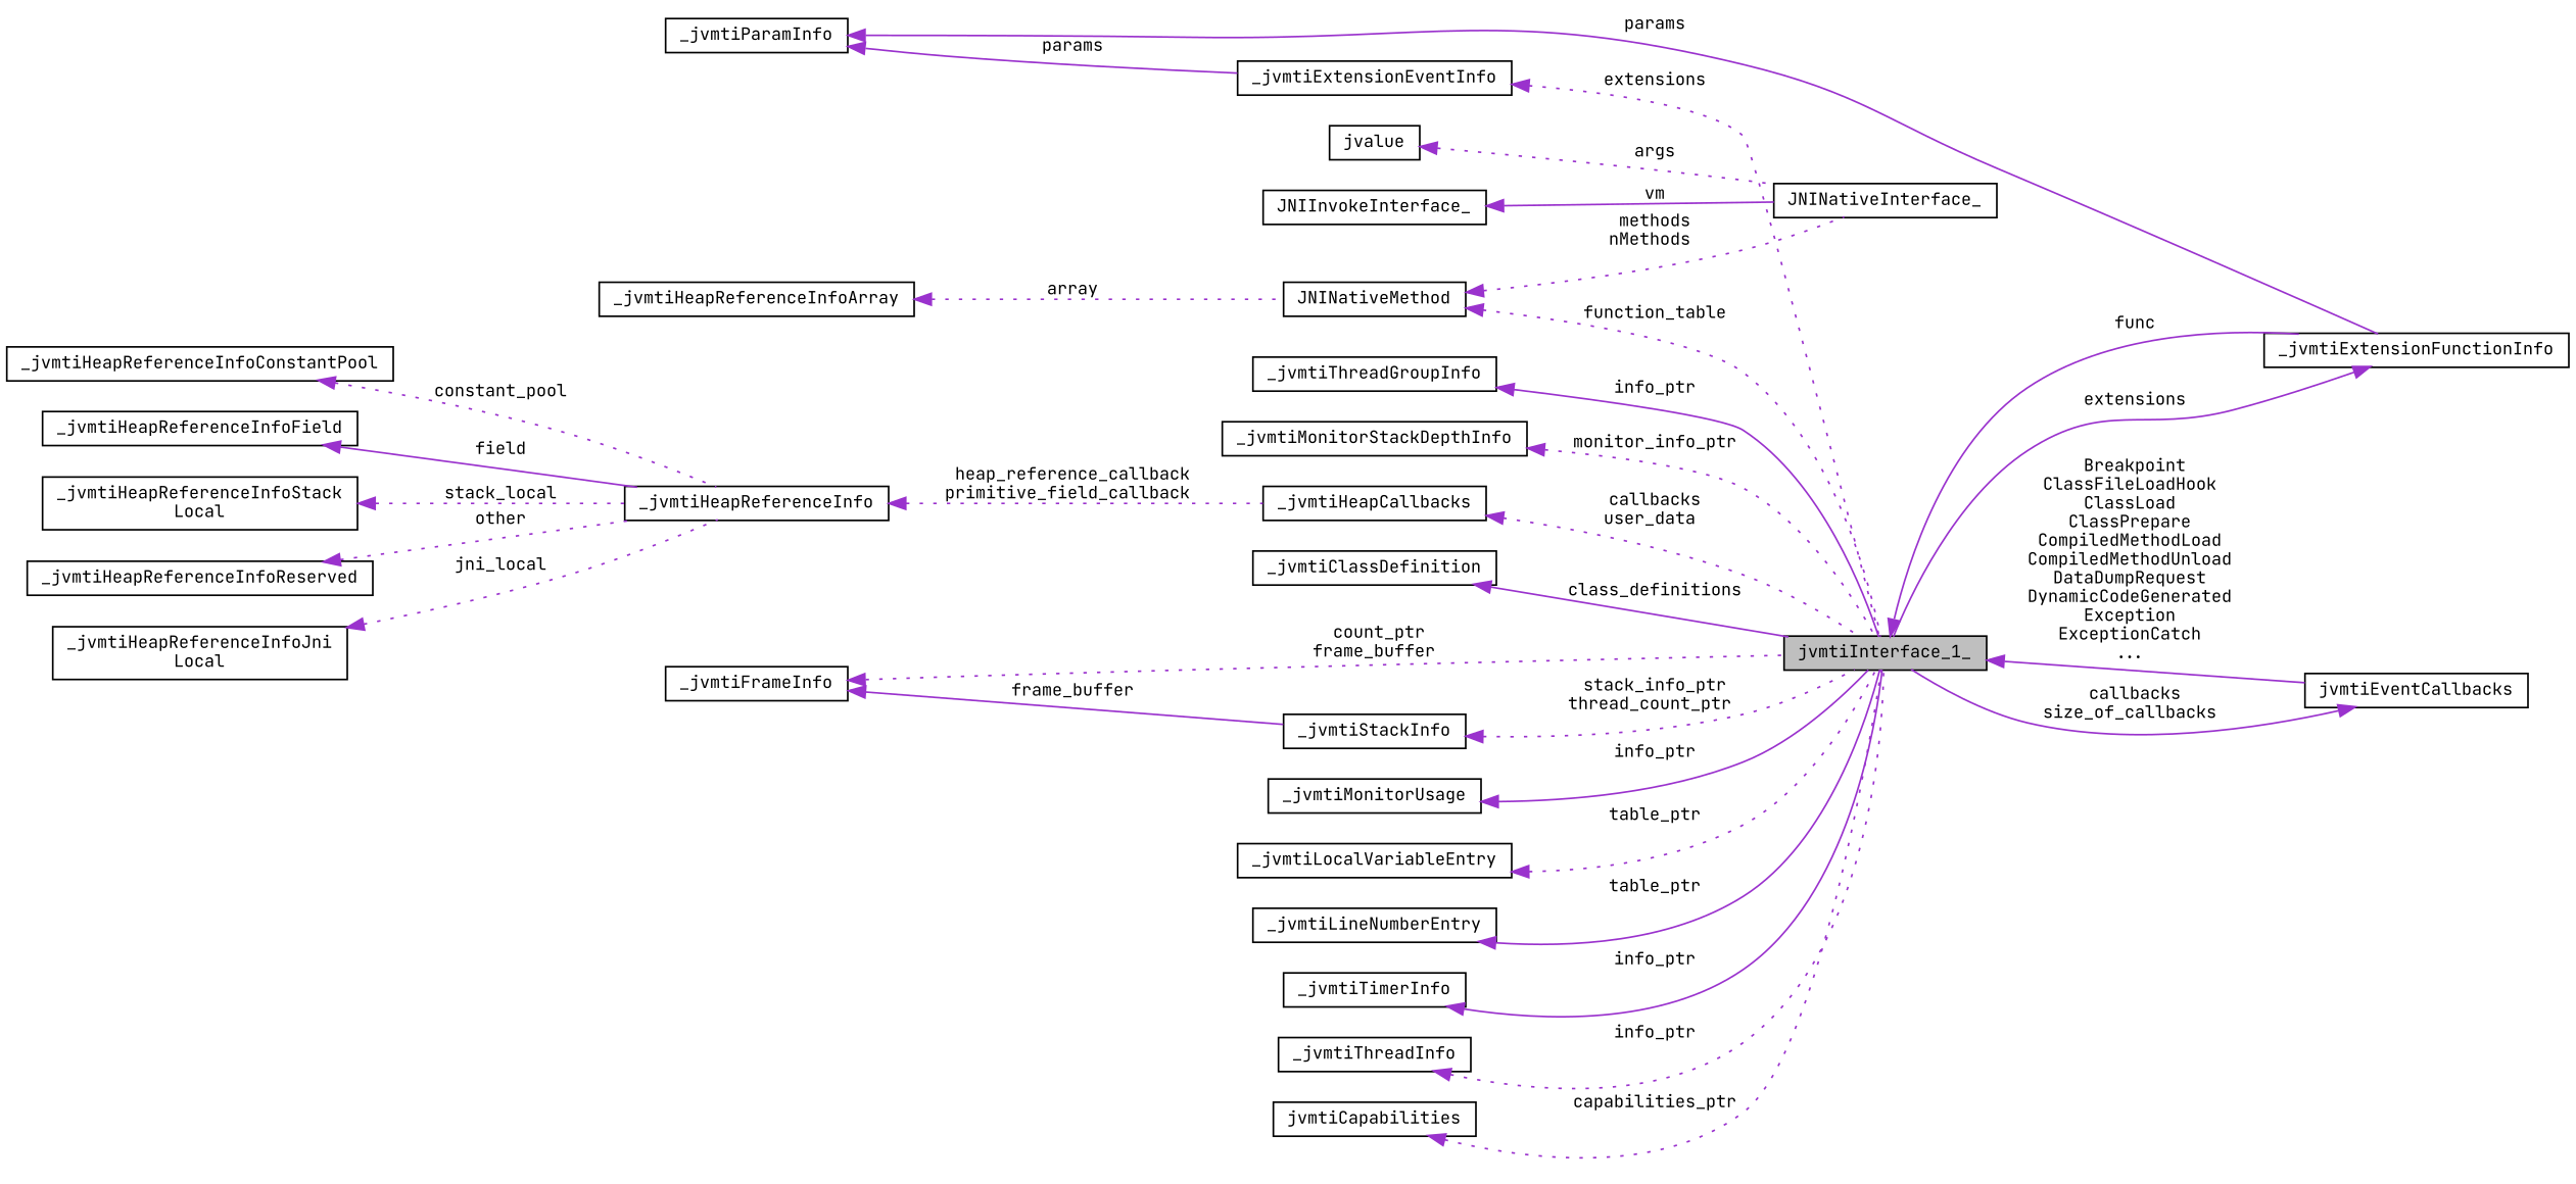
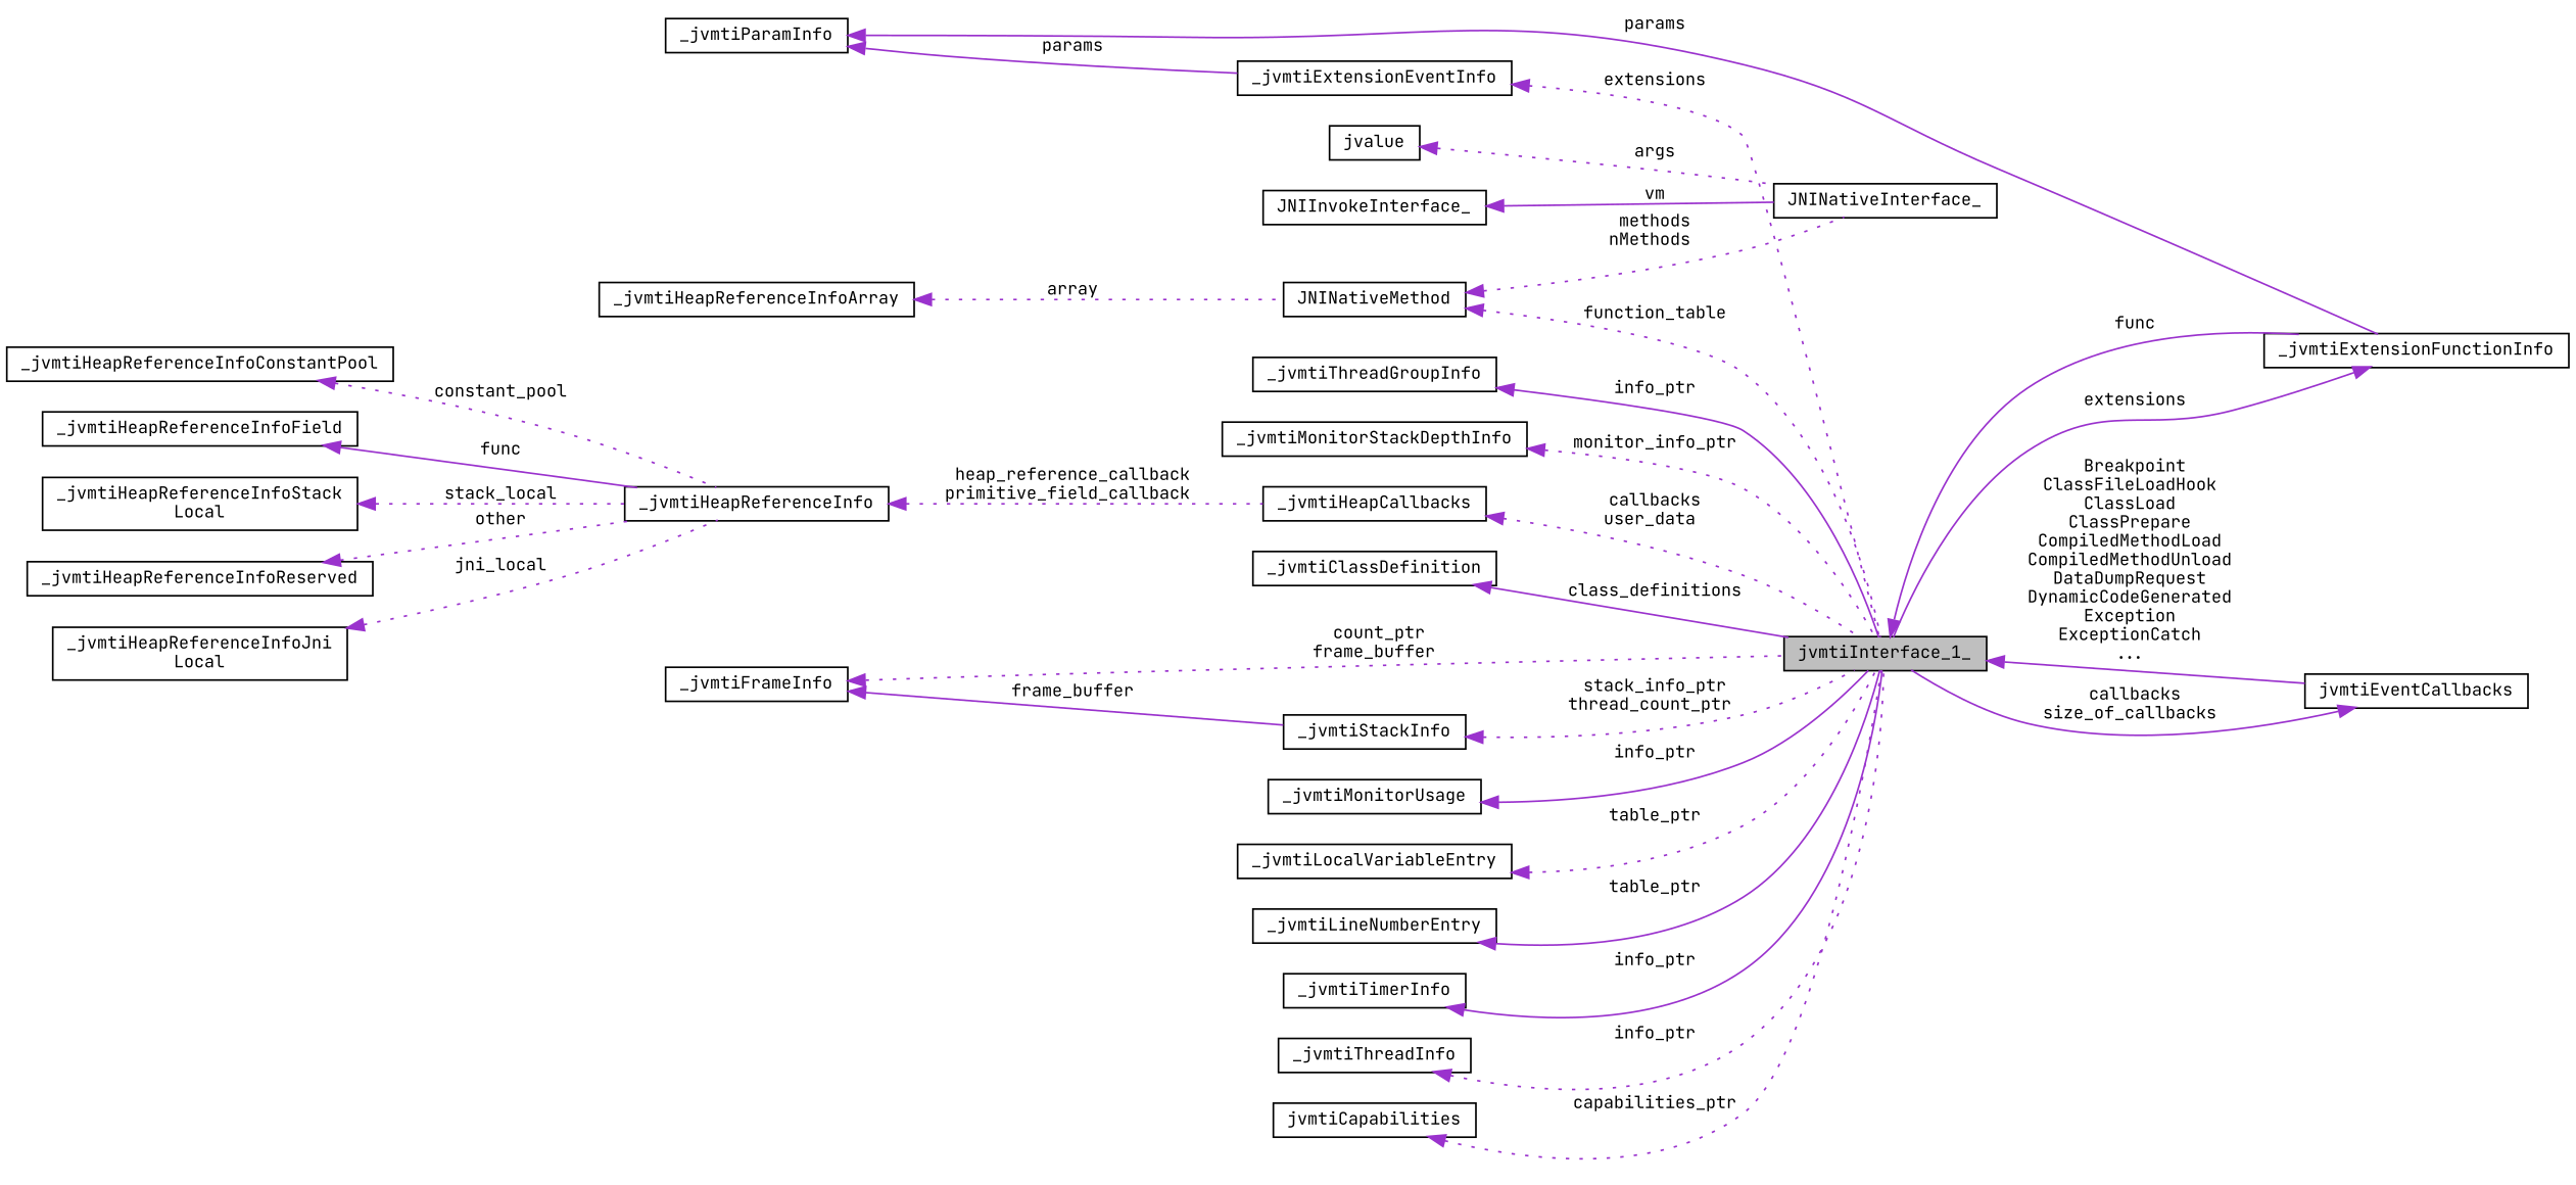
  digraph {
    fontname="JetBrains Mono"
    rankdir=LR
    node [color=black fillcolor=white fontname="JetBrains Mono" fontsize=10 shape=record style=filled]
    edge [color=darkorchid3 dir=back fontname="JetBrains Mono" fontsize=10 labelfontname=Helvetica labelfontsize=10 style=dotted]
    n1 [fillcolor=grey75 fontcolor=black height=0.2 label=jvmtiInterface_1_ width=0.4]
    n2 [height=0.2 label=jvmtiEventCallbacks width=0.4]
    n3 [height=0.2 label=_jvmtiExtensionFunctionInfo width=0.4]
    n4 [height=0.2 label=JNINativeInterface_ width=0.4]
    n5 [height=0.2 label=jvalue width=0.4]
    n6 [height=0.2 label=JNIInvokeInterface_ width=0.4]
    n7 [height=0.2 label=JNINativeMethod width=0.4]
    n8 [height=0.2 label=_jvmtiThreadGroupInfo width=0.4]
    n9 [height=0.2 label=_jvmtiMonitorStackDepthInfo width=0.4]
    n10 [height=0.2 label=_jvmtiParamInfo width=0.4]
    n11 [height=0.2 label=_jvmtiExtensionEventInfo width=0.4]
    n12 [height=0.2 label=_jvmtiHeapCallbacks width=0.4]
    n13 [height=0.2 label=_jvmtiHeapReferenceInfo width=0.4]
    n14 [height=0.2 label=_jvmtiHeapReferenceInfoConstantPool width=0.4]
    n15 [height=0.2 label=_jvmtiHeapReferenceInfoField width=0.4]
    n16 [height=0.2 label="_jvmtiHeapReferenceInfoStack\lLocal" width=0.4]
    n17 [height=0.2 label=_jvmtiHeapReferenceInfoReserved width=0.4]
    n18 [height=0.2 label=_jvmtiHeapReferenceInfoArray width=0.4]
    n19 [height=0.2 label="_jvmtiHeapReferenceInfoJni\lLocal" width=0.4]
    n20 [height=0.2 label=_jvmtiClassDefinition width=0.4]
    n21 [height=0.2 label=_jvmtiFrameInfo width=0.4]
    n22 [height=0.2 label=_jvmtiStackInfo width=0.4]
    n23 [height=0.2 label=_jvmtiMonitorUsage width=0.4]
    n24 [height=0.2 label=_jvmtiLocalVariableEntry width=0.4]
    n25 [height=0.2 label=_jvmtiLineNumberEntry width=0.4]
    n26 [height=0.2 label=_jvmtiTimerInfo width=0.4]
    n27 [height=0.2 label=_jvmtiThreadInfo width=0.4]
    n28 [height=0.2 label=jvmtiCapabilities width=0.4]
    n1 -> n2 [label=" Breakpoint\nClassFileLoadHook\nClassLoad\nClassPrepare\nCompiledMethodLoad\nCompiledMethodUnload\nDataDumpRequest\nDynamicCodeGenerated\nException\nExceptionCatch\n..." style=solid]
    n1 -> n3 [label=" func" style=solid]
    n2 -> n1 [label=" callbacks\nsize_of_callbacks" style=solid]
    n3 -> n1 [label=" extensions" style=solid]
    n5 -> n4 [label=" args"]
    n6 -> n4 [label=" vm" style=solid]
    n7 -> n1 [label=" function_table"]
    n7 -> n4 [label=" methods\nnMethods"]
    n8 -> n1 [label=" info_ptr" style=solid]
    n9 -> n1 [label=" monitor_info_ptr"]
    n10 -> n3 [label=" params" style=solid]
    n10 -> n11 [label=" params" style=solid]
    n11 -> n1 [label=" extensions"]
    n12 -> n1 [label=" callbacks\nuser_data"]
    n13 -> n12 [label=" heap_reference_callback\nprimitive_field_callback"]
    n14 -> n13 [label=" constant_pool"]
-   n15 -> n13 [label=" field" style=solid]
+   n15 -> n13 [label=" func" style=solid]
    n16 -> n13 [label=" stack_local"]
    n17 -> n13 [label=" other"]
    n18 -> n7 [label=" array"]
    n19 -> n13 [label=" jni_local"]
    n20 -> n1 [label=" class_definitions" style=solid]
    n21 -> n1 [label=" count_ptr\nframe_buffer"]
    n21 -> n22 [label=" frame_buffer" style=solid]
    n22 -> n1 [label=" stack_info_ptr\nthread_count_ptr"]
    n23 -> n1 [label=" info_ptr" style=solid]
    n24 -> n1 [label=" table_ptr"]
    n25 -> n1 [label=" table_ptr" style=solid]
    n26 -> n1 [label=" info_ptr" style=solid]
    n27 -> n1 [label=" info_ptr"]
    n28 -> n1 [label=" capabilities_ptr"]
  }
